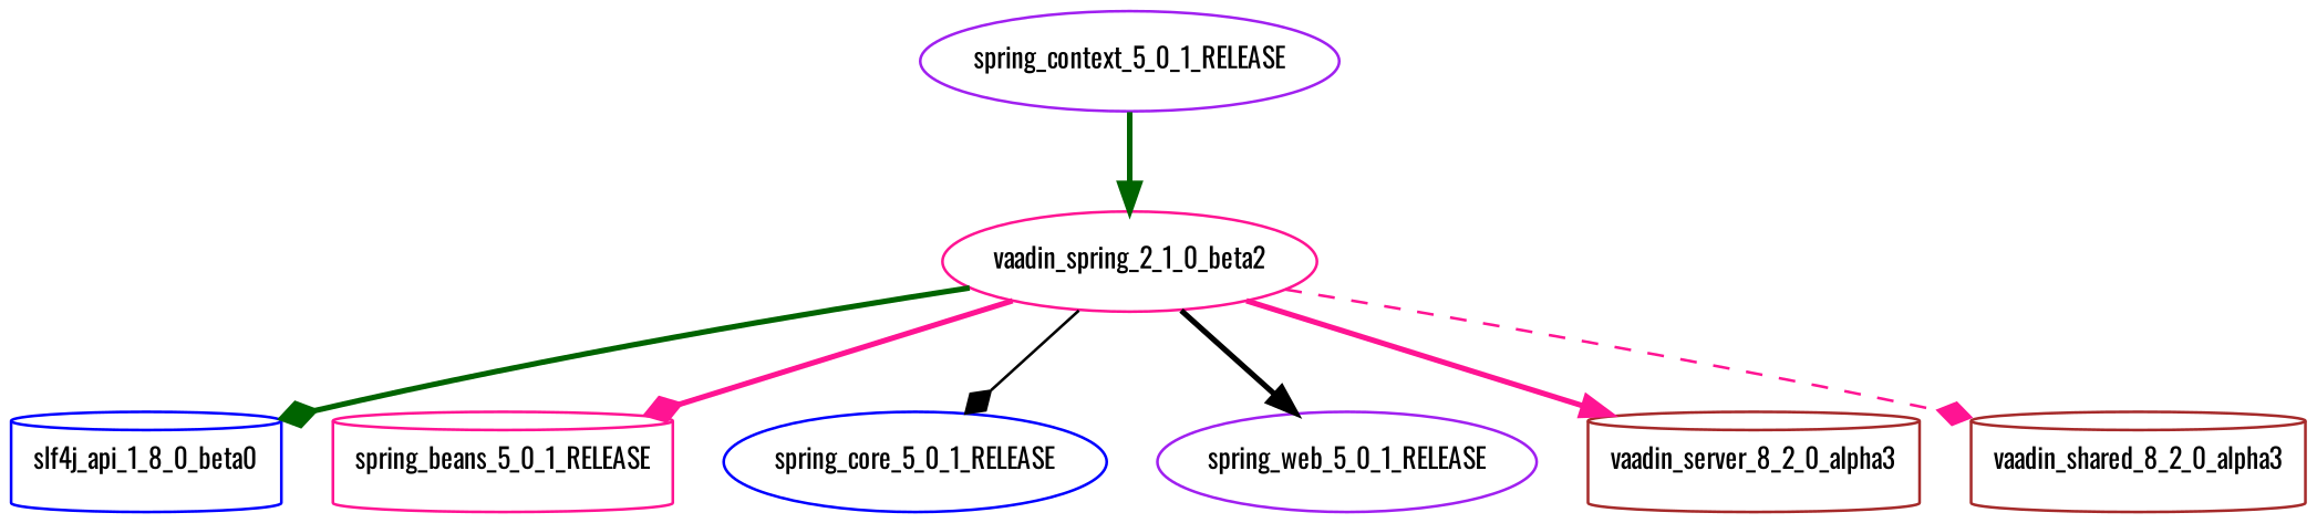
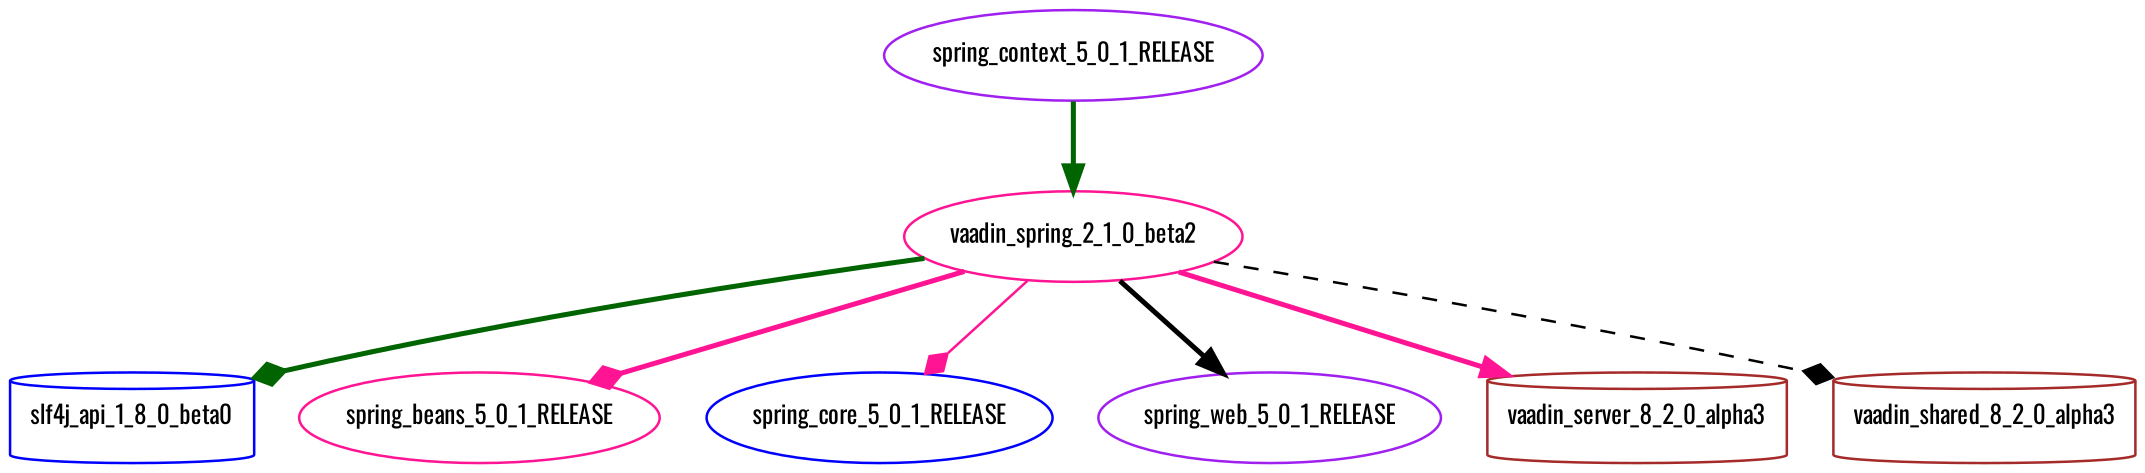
  digraph {
    fontname=Oswald
    node [color=blue fontname=Oswald fontsize=10.0 shape=ellipse]
    edge [arrowhead=diamond color=black fontname=Oswald style=bold]
    slf4j_api_1_8_0_beta0 [shape=cylinder]
    vaadin_spring_2_1_0_beta2 [color=deeppink]
-   spring_beans_5_0_1_RELEASE [color=deeppink shape=cylinder]
+   spring_beans_5_0_1_RELEASE [color=deeppink]
    spring_core_5_0_1_RELEASE
    spring_web_5_0_1_RELEASE [color=purple]
    vaadin_server_8_2_0_alpha3 [color=brown shape=cylinder]
    vaadin_shared_8_2_0_alpha3 [color=brown shape=cylinder]
    spring_context_5_0_1_RELEASE [color=purple]
    vaadin_spring_2_1_0_beta2 -> slf4j_api_1_8_0_beta0 [color=darkgreen]
    vaadin_spring_2_1_0_beta2 -> spring_beans_5_0_1_RELEASE [color=deeppink]
-   vaadin_spring_2_1_0_beta2 -> spring_core_5_0_1_RELEASE [style=solid]
+   vaadin_spring_2_1_0_beta2 -> spring_core_5_0_1_RELEASE [color=deeppink style=solid]
    vaadin_spring_2_1_0_beta2 -> spring_web_5_0_1_RELEASE [arrowhead=normal]
    vaadin_spring_2_1_0_beta2 -> vaadin_server_8_2_0_alpha3 [arrowhead=normal color=deeppink]
-   vaadin_spring_2_1_0_beta2 -> vaadin_shared_8_2_0_alpha3 [color=deeppink style=dashed]
+   vaadin_spring_2_1_0_beta2 -> vaadin_shared_8_2_0_alpha3 [style=dashed]
    spring_context_5_0_1_RELEASE -> vaadin_spring_2_1_0_beta2 [arrowhead=normal color=darkgreen]
  }
